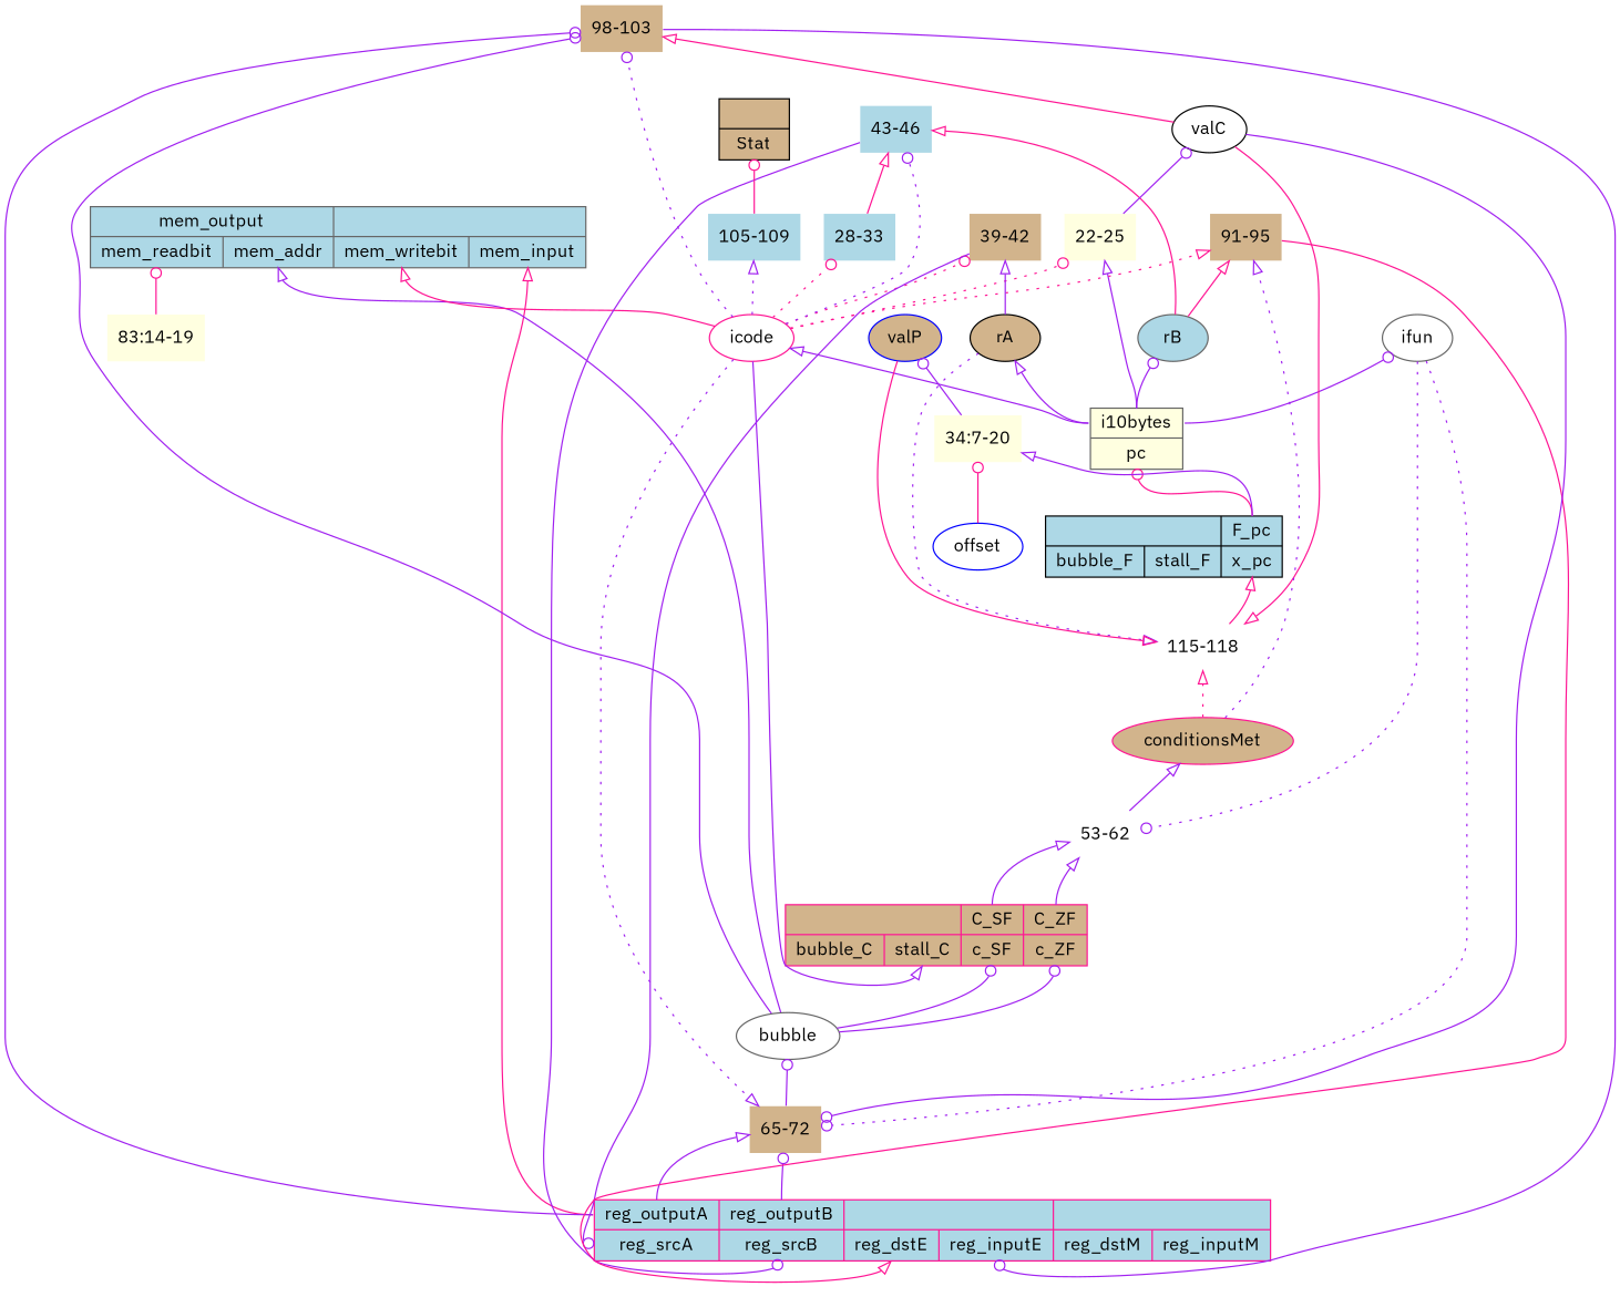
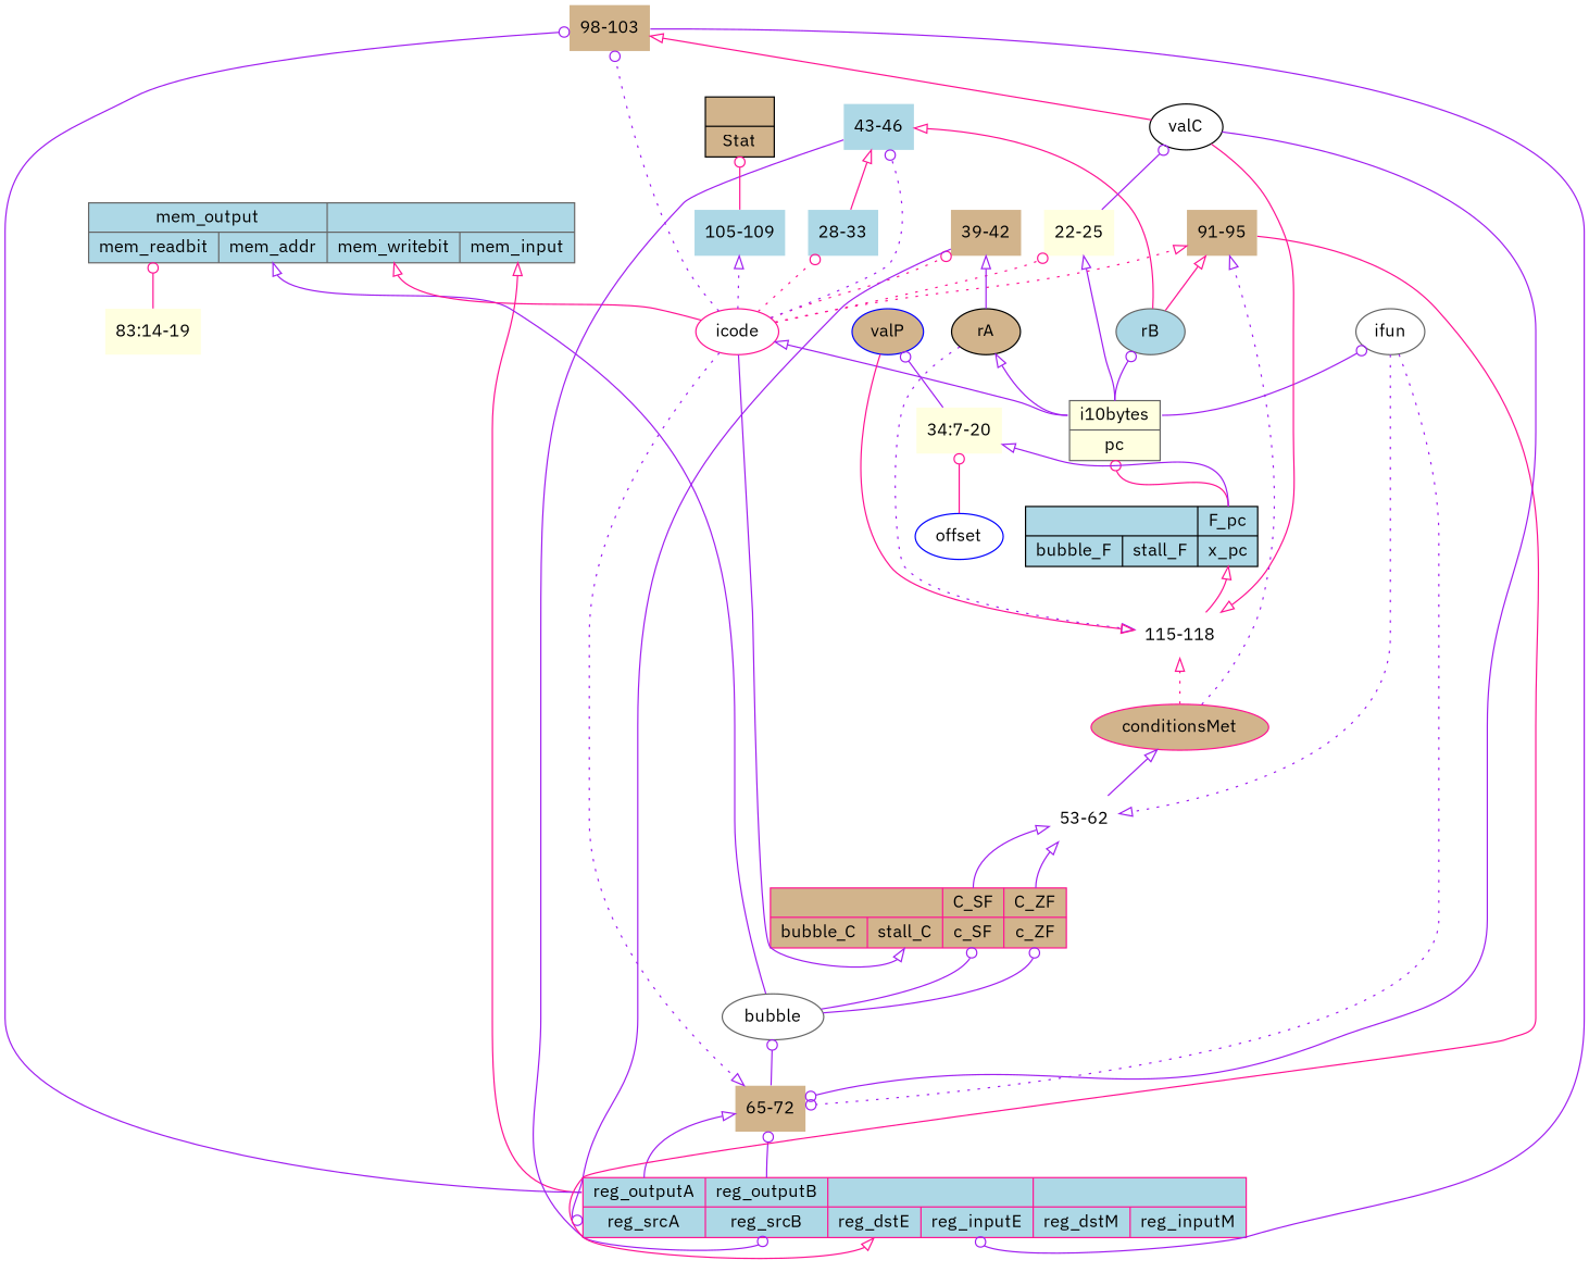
  digraph {
    fontname="IBM Plex Sans"
    rankdir=BT
    node [color=black fillcolor=tan fontname="IBM Plex Sans" shape=none style=filled]
    edge [arrowhead=onormal color=purple fontname="IBM Plex Sans"]
    n1 [color=deeppink fillcolor=lightblue label="{<reg_outputA>reg_outputA|<reg_srcA>reg_srcA}|{<reg_outputB>reg_outputB|<reg_srcB>reg_srcB}|{|{<reg_dstE>reg_dstE|<reg_inputE>reg_inputE}}|{|{<reg_dstM>reg_dstM|<reg_inputM>reg_inputM}}" shape=record]
    n2 [color=gray40 fillcolor=lightblue label="{<mem_output>mem_output|{<mem_readbit>mem_readbit|<mem_addr>mem_addr}}|{|{<mem_writebit>mem_writebit|<mem_input>mem_input}}" shape=record]
    n3 [label="65-72"]
    n4 [color=blue label="98-103"]
    n5 [color=gray40 fillcolor=white label=bubble shape=""]
    n6 [color=gray40 fillcolor=lightyellow label="{<i10bytes>i10bytes|<pc>pc}" shape=record]
    icode [color=deeppink fillcolor=white shape=""]
    ifun [color=gray40 fillcolor=white shape=""]
    rA [shape=""]
    rB [color=gray40 fillcolor=lightblue shape=""]
    n11 [fillcolor=lightyellow label="22-25"]
    n12 [color=deeppink label="{|{<bubble_C>bubble_C|<stall_C>stall_C}}|{<C_SF>C_SF|<c_SF>c_SF}|{<C_ZF>C_ZF|<c_ZF>c_ZF}" shape=record]
    n13 [color=deeppink fillcolor=lightblue label="28-33"]
    n14 [label="39-42"]
    n15 [fillcolor=lightblue label="43-46"]
    n16 [color=deeppink label="91-95"]
    n17 [color=gray40 fillcolor=lightblue label="105-109"]
    n18 [fillcolor=white label="53-62"]
    n19 [color=blue fillcolor=white label="115-118"]
    valC [fillcolor=white shape=""]
    n21 [label="{|<Stat>Stat}" shape=record]
    n22 [fillcolor=lightblue label="{|{<bubble_F>bubble_F|<stall_F>stall_F}}|{<F_pc>F_pc|<x_pc>x_pc}" shape=record]
    n23 [color=gray40 fillcolor=lightyellow label="34:7-20"]
    valP [color=blue shape=""]
    conditionsMet [color=deeppink shape=""]
    offset [color=blue fillcolor=white shape=""]
    n27 [color=gray40 fillcolor=lightyellow label="83:14-19"]
    n1 -> n2 [color=deeppink headport=mem_input tailport=reg_outputA]
    n1 -> n3 [tailport=reg_outputA]
    n1 -> n3 [arrowhead=odot tailport=reg_outputB]
    n1 -> n4 [arrowhead=odot tailport=reg_outputA]
    n3 -> n5 [arrowhead=odot]
    n4 -> n1 [arrowhead=odot headport=reg_inputE]
    n5 -> n2 [headport=mem_addr]
-   n5 -> n4 [arrowhead=odot]
    n5 -> n12 [arrowhead=odot headport=c_ZF]
    n5 -> n12 [arrowhead=odot headport=c_SF]
    n6 -> icode [tailport=i10bytes]
    n6 -> ifun [arrowhead=odot tailport=i10bytes]
    n6 -> rA [tailport=i10bytes]
    n6 -> rB [arrowhead=odot tailport=i10bytes]
    n6 -> n11 [tailport=i10bytes]
    icode -> n2 [color=deeppink headport=mem_writebit]
    icode -> n3 [style=dotted]
    icode -> n4 [arrowhead=odot style=dotted]
    icode -> n11 [arrowhead=odot color=deeppink style=dotted]
    icode -> n12 [headport=stall_C]
    icode -> n13 [arrowhead=odot color=deeppink style=dotted]
    icode -> n14 [arrowhead=odot color=deeppink style=dotted]
    icode -> n15 [arrowhead=odot style=dotted]
    icode -> n16 [color=deeppink style=dotted]
    icode -> n17 [style=dotted]
    ifun -> n3 [arrowhead=odot style=dotted]
-   ifun -> n18 [arrowhead=odot style=dotted]
+   ifun -> n18 [style=dotted]
    rA -> n14
    rA -> n19 [style=dotted]
    rB -> n15 [color=deeppink]
    rB -> n16 [color=deeppink]
    n11 -> valC [arrowhead=odot]
    n12 -> n18 [tailport=C_SF]
    n12 -> n18 [tailport=C_ZF]
    n13 -> n15 [color=deeppink]
    n14 -> n1 [arrowhead=odot headport=reg_srcA]
    n15 -> n1 [arrowhead=odot headport=reg_srcB]
    n16 -> n1 [color=deeppink headport=reg_dstE]
    n17 -> n21 [arrowhead=odot color=deeppink headport=Stat]
    n18 -> conditionsMet
    n19 -> n22 [color=deeppink headport=x_pc]
    valC -> n3 [arrowhead=odot]
    valC -> n4 [color=deeppink]
    valC -> n19 [color=deeppink]
    n22 -> n6 [arrowhead=odot color=deeppink headport=pc tailport=F_pc]
    n22 -> n23 [tailport=F_pc]
    n23 -> valP [arrowhead=odot]
    valP -> n19 [color=deeppink]
    conditionsMet -> n16 [style=dotted]
    conditionsMet -> n19 [color=deeppink style=dotted]
    offset -> n23 [arrowhead=odot color=deeppink]
    n27 -> n2 [arrowhead=odot color=deeppink headport=mem_readbit]
  }
